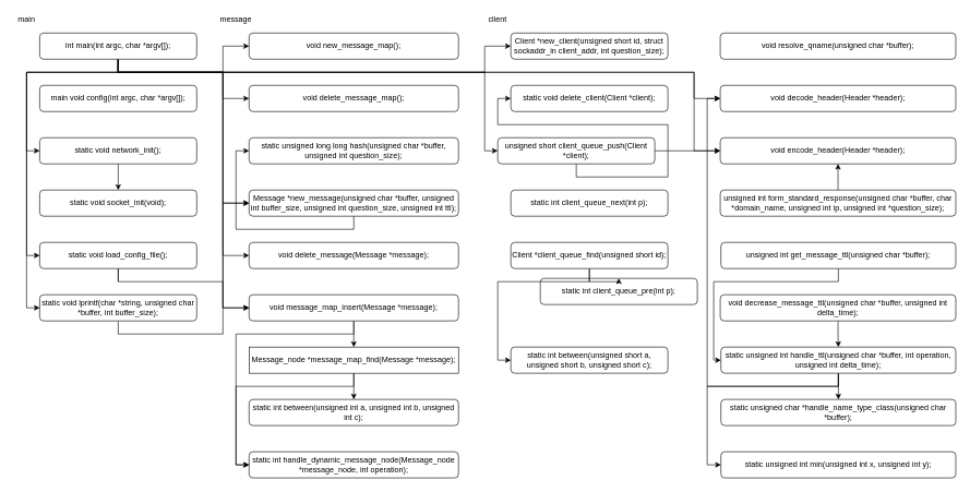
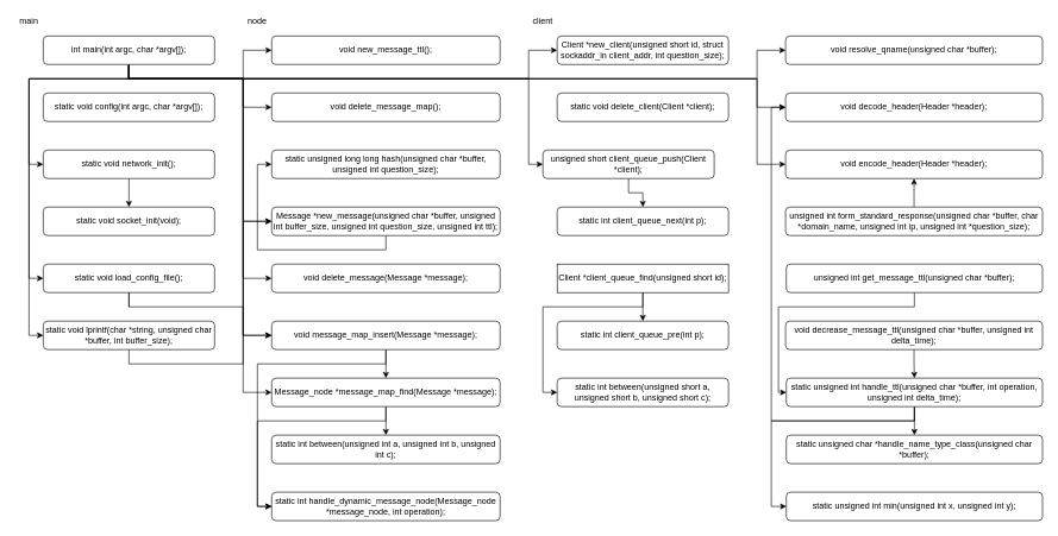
  <mxCell id="0" />
  <mxCell id="1" parent="0" />
  <mxCell id="2" value="static void socket_init(void);" style="rounded=1;whiteSpace=wrap;html=1;" parent="1" vertex="1"><mxGeometry x="60" y="290" width="240" height="40" as="geometry" /></mxCell>
- <mxCell id="3" value="main void config(int argc, char *argv[]);" style="rounded=1;whiteSpace=wrap;html=1;" parent="1" vertex="1"><mxGeometry x="60" y="130" width="240" height="40" as="geometry" /></mxCell>
+ <mxCell id="3" value="static void config(int argc, char *argv[]);" style="rounded=1;whiteSpace=wrap;html=1;" parent="1" vertex="1"><mxGeometry x="60" y="130" width="240" height="40" as="geometry" /></mxCell>
  <mxCell id="4" style="edgeStyle=orthogonalEdgeStyle;rounded=0;orthogonalLoop=1;jettySize=auto;html=1;exitX=0.5;exitY=1;exitDx=0;exitDy=0;entryX=0.5;entryY=0;entryDx=0;entryDy=0;" parent="1" source="5" target="2" edge="1"><mxGeometry relative="1" as="geometry"><Array as="points"><mxPoint x="180" y="280" /><mxPoint x="180" y="280" /></Array></mxGeometry></mxCell>
  <mxCell id="5" value="static void network_init();" style="rounded=1;whiteSpace=wrap;html=1;" parent="1" vertex="1"><mxGeometry x="60" y="210" width="240" height="40" as="geometry" /></mxCell>
  <mxCell id="6" style="edgeStyle=orthogonalEdgeStyle;rounded=0;orthogonalLoop=1;jettySize=auto;html=1;exitX=0.5;exitY=1;exitDx=0;exitDy=0;entryX=0;entryY=0.5;entryDx=0;entryDy=0;startArrow=none;" parent="1" source="67" target="45" edge="1"><mxGeometry relative="1" as="geometry" /></mxCell>
  <mxCell id="7" style="edgeStyle=orthogonalEdgeStyle;rounded=0;orthogonalLoop=1;jettySize=auto;html=1;exitX=0.5;exitY=1;exitDx=0;exitDy=0;entryX=0;entryY=0.5;entryDx=0;entryDy=0;" parent="1" source="8" target="54" edge="1"><mxGeometry relative="1" as="geometry"><Array as="points"><mxPoint x="180" y="430" /><mxPoint x="340" y="430" /><mxPoint x="340" y="470" /></Array></mxGeometry></mxCell>
  <mxCell id="8" value="static void load_config_file();" style="rounded=1;whiteSpace=wrap;html=1;" parent="1" vertex="1"><mxGeometry x="60" y="370" width="240" height="40" as="geometry" /></mxCell>
  <mxCell id="9" style="edgeStyle=orthogonalEdgeStyle;rounded=0;orthogonalLoop=1;jettySize=auto;html=1;exitX=0.5;exitY=1;exitDx=0;exitDy=0;entryX=0;entryY=0.5;entryDx=0;entryDy=0;" parent="1" source="23" target="5" edge="1"><mxGeometry relative="1" as="geometry"><Array as="points"><mxPoint x="180" y="110" /><mxPoint x="40" y="110" /><mxPoint x="40" y="230" /></Array></mxGeometry></mxCell>
  <mxCell id="10" style="edgeStyle=orthogonalEdgeStyle;rounded=0;orthogonalLoop=1;jettySize=auto;html=1;exitX=0.5;exitY=1;exitDx=0;exitDy=0;entryX=0;entryY=0.5;entryDx=0;entryDy=0;" parent="1" source="23" target="8" edge="1"><mxGeometry relative="1" as="geometry"><Array as="points"><mxPoint x="180" y="110" /><mxPoint x="40" y="110" /><mxPoint x="40" y="390" /></Array></mxGeometry></mxCell>
  <mxCell id="11" style="edgeStyle=orthogonalEdgeStyle;rounded=0;orthogonalLoop=1;jettySize=auto;html=1;exitX=0.5;exitY=1;exitDx=0;exitDy=0;entryX=0;entryY=0.5;entryDx=0;entryDy=0;" parent="1" source="23" target="25" edge="1"><mxGeometry relative="1" as="geometry"><Array as="points"><mxPoint x="180" y="110" /><mxPoint x="1060" y="110" /><mxPoint x="1060" y="150" /></Array></mxGeometry></mxCell>
  <mxCell id="12" style="edgeStyle=orthogonalEdgeStyle;rounded=0;orthogonalLoop=1;jettySize=auto;html=1;exitX=0.5;exitY=1;exitDx=0;exitDy=0;entryX=0;entryY=0.5;entryDx=0;entryDy=0;" parent="1" source="23" target="26" edge="1"><mxGeometry relative="1" as="geometry"><Array as="points"><mxPoint x="180" y="110" /><mxPoint x="1060" y="110" /><mxPoint x="1060" y="230" /></Array></mxGeometry></mxCell>
  <mxCell id="13" style="edgeStyle=orthogonalEdgeStyle;rounded=0;orthogonalLoop=1;jettySize=auto;html=1;exitX=0.5;exitY=1;exitDx=0;exitDy=0;entryX=0;entryY=0.5;entryDx=0;entryDy=0;" parent="1" source="23" target="45" edge="1"><mxGeometry relative="1" as="geometry"><Array as="points"><mxPoint x="180" y="110" /><mxPoint x="340" y="110" /><mxPoint x="340" y="310" /></Array></mxGeometry></mxCell>
+ <mxCell id="14" style="edgeStyle=orthogonalEdgeStyle;rounded=0;orthogonalLoop=1;jettySize=auto;html=1;exitX=0.5;exitY=1;exitDx=0;exitDy=0;entryX=0;entryY=0.5;entryDx=0;entryDy=0;" parent="1" source="23" target="51" edge="1"><mxGeometry relative="1" as="geometry"><Array as="points"><mxPoint x="180" y="110" /><mxPoint x="340" y="110" /><mxPoint x="340" y="550" /></Array></mxGeometry></mxCell>
  <mxCell id="15" style="edgeStyle=orthogonalEdgeStyle;rounded=0;orthogonalLoop=1;jettySize=auto;html=1;exitX=0.5;exitY=1;exitDx=0;exitDy=0;entryX=0;entryY=0.5;entryDx=0;entryDy=0;" parent="1" source="23" target="27" edge="1"><mxGeometry relative="1" as="geometry"><Array as="points"><mxPoint x="180" y="110" /><mxPoint x="340" y="110" /><mxPoint x="340" y="390" /></Array></mxGeometry></mxCell>
  <mxCell id="16" style="edgeStyle=orthogonalEdgeStyle;rounded=0;orthogonalLoop=1;jettySize=auto;html=1;exitX=0.5;exitY=1;exitDx=0;exitDy=0;entryX=0;entryY=0.5;entryDx=0;entryDy=0;" parent="1" source="23" target="24" edge="1"><mxGeometry relative="1" as="geometry"><Array as="points"><mxPoint x="180" y="110" /><mxPoint x="340" y="110" /><mxPoint x="340" y="70" /></Array></mxGeometry></mxCell>
  <mxCell id="17" style="edgeStyle=orthogonalEdgeStyle;rounded=0;orthogonalLoop=1;jettySize=auto;html=1;exitX=0.5;exitY=1;exitDx=0;exitDy=0;entryX=0;entryY=0.5;entryDx=0;entryDy=0;" parent="1" source="23" target="55" edge="1"><mxGeometry relative="1" as="geometry"><Array as="points"><mxPoint x="180" y="110" /><mxPoint x="740" y="110" /><mxPoint x="740" y="70" /></Array></mxGeometry></mxCell>
  <mxCell id="18" style="edgeStyle=orthogonalEdgeStyle;rounded=0;orthogonalLoop=1;jettySize=auto;html=1;exitX=0.5;exitY=1;exitDx=0;exitDy=0;entryX=0;entryY=0.5;entryDx=0;entryDy=0;" parent="1" source="23" target="61" edge="1"><mxGeometry relative="1" as="geometry"><Array as="points"><mxPoint x="180" y="110" /><mxPoint x="740" y="110" /><mxPoint x="740" y="230" /></Array></mxGeometry></mxCell>
  <mxCell id="19" style="edgeStyle=orthogonalEdgeStyle;rounded=0;orthogonalLoop=1;jettySize=auto;html=1;exitX=0.5;exitY=1;exitDx=0;exitDy=0;entryX=0;entryY=0.5;entryDx=0;entryDy=0;" parent="1" source="23" target="54" edge="1"><mxGeometry relative="1" as="geometry"><Array as="points"><mxPoint x="180" y="110" /><mxPoint x="340" y="110" /><mxPoint x="340" y="470" /></Array></mxGeometry></mxCell>
  <mxCell id="20" style="edgeStyle=orthogonalEdgeStyle;rounded=0;orthogonalLoop=1;jettySize=auto;html=1;exitX=0.5;exitY=1;exitDx=0;exitDy=0;entryX=0;entryY=0.5;entryDx=0;entryDy=0;" parent="1" source="23" target="46" edge="1"><mxGeometry relative="1" as="geometry"><Array as="points"><mxPoint x="180" y="110" /><mxPoint x="340" y="110" /><mxPoint x="340" y="150" /></Array></mxGeometry></mxCell>
  <mxCell id="21" style="edgeStyle=orthogonalEdgeStyle;rounded=0;orthogonalLoop=1;jettySize=auto;html=1;exitX=0.5;exitY=1;exitDx=0;exitDy=0;entryX=0;entryY=0.5;entryDx=0;entryDy=0;" parent="1" source="23" target="67" edge="1"><mxGeometry relative="1" as="geometry"><Array as="points"><mxPoint x="180" y="110" /><mxPoint x="40" y="110" /><mxPoint x="40" y="470" /></Array></mxGeometry></mxCell>
+ <mxCell id="22" style="edgeStyle=orthogonalEdgeStyle;rounded=0;orthogonalLoop=1;jettySize=auto;html=1;exitX=0.5;exitY=1;exitDx=0;exitDy=0;entryX=0;entryY=0.5;entryDx=0;entryDy=0;" edge="1" parent="1" source="23" target="66"><mxGeometry relative="1" as="geometry"><Array as="points"><mxPoint x="180" y="110" /><mxPoint x="1060" y="110" /><mxPoint x="1060" y="70" /></Array></mxGeometry></mxCell>
  <mxCell id="23" value="int main(int argc, char *argv[]);" style="rounded=1;whiteSpace=wrap;html=1;" parent="1" vertex="1"><mxGeometry x="60" y="50" width="240" height="40" as="geometry" /></mxCell>
- <mxCell id="24" value="void new_message_map();" style="rounded=1;whiteSpace=wrap;html=1;" parent="1" vertex="1"><mxGeometry x="380" y="50" width="320" height="40" as="geometry" /></mxCell>
+ <mxCell id="24" value="void new_message_ttl();" style="rounded=1;whiteSpace=wrap;html=1;" parent="1" vertex="1"><mxGeometry x="380" y="50" width="320" height="40" as="geometry" /></mxCell>
  <mxCell id="25" value="void decode_header(Header *header);" style="rounded=1;whiteSpace=wrap;html=1;" parent="1" vertex="1"><mxGeometry x="1100" y="130" width="360" height="40" as="geometry" /></mxCell>
  <mxCell id="26" value="void encode_header(Header *header);" style="rounded=1;whiteSpace=wrap;html=1;" parent="1" vertex="1"><mxGeometry x="1100" y="210" width="360" height="40" as="geometry" /></mxCell>
  <mxCell id="27" value="void delete_message(Message *message);" style="rounded=1;whiteSpace=wrap;html=1;" parent="1" vertex="1"><mxGeometry x="380" y="370" width="320" height="40" as="geometry" /></mxCell>
  <mxCell id="28" value="main" style="text;html=1;strokeColor=none;fillColor=none;align=center;verticalAlign=middle;whiteSpace=wrap;rounded=0;" parent="1" vertex="1"><mxGeometry x="20" y="20" width="40" height="20" as="geometry" /></mxCell>
- <mxCell id="29" value="message" style="text;html=1;strokeColor=none;fillColor=none;align=center;verticalAlign=middle;whiteSpace=wrap;rounded=0;" parent="1" vertex="1"><mxGeometry x="340" y="20" width="40" height="20" as="geometry" /></mxCell>
+ <mxCell id="29" value="node" style="text;html=1;strokeColor=none;fillColor=none;align=center;verticalAlign=middle;whiteSpace=wrap;rounded=0;" parent="1" vertex="1"><mxGeometry x="340" y="20" width="40" height="20" as="geometry" /></mxCell>
  <mxCell id="30" value="client" style="text;html=1;strokeColor=none;fillColor=none;align=center;verticalAlign=middle;whiteSpace=wrap;rounded=0;" parent="1" vertex="1"><mxGeometry x="740" y="20" width="40" height="20" as="geometry" /></mxCell>
  <mxCell id="31" style="edgeStyle=orthogonalEdgeStyle;rounded=0;orthogonalLoop=1;jettySize=auto;html=1;exitX=0.5;exitY=0;exitDx=0;exitDy=0;entryX=0.5;entryY=1;entryDx=0;entryDy=0;" parent="1" source="32" target="26" edge="1"><mxGeometry relative="1" as="geometry"><Array as="points" /></mxGeometry></mxCell>
  <mxCell id="32" value="unsigned int form_standard_response(unsigned char *buffer, char *domain_name, unsigned int ip, unsigned int *question_size);" style="rounded=1;whiteSpace=wrap;html=1;" parent="1" vertex="1"><mxGeometry x="1100" y="290" width="360" height="40" as="geometry" /></mxCell>
  <mxCell id="33" value="static unsigned char *handle_name_type_class(unsigned char *buffer);" style="rounded=1;whiteSpace=wrap;html=1;" parent="1" vertex="1"><mxGeometry x="1101" y="610" width="359" height="40" as="geometry" /></mxCell>
  <mxCell id="34" value="static unsigned int min(unsigned int x, unsigned int y);" style="rounded=1;whiteSpace=wrap;html=1;" parent="1" vertex="1"><mxGeometry x="1101" y="690" width="359" height="40" as="geometry" /></mxCell>
  <mxCell id="35" style="edgeStyle=orthogonalEdgeStyle;rounded=0;orthogonalLoop=1;jettySize=auto;html=1;exitX=0.5;exitY=1;exitDx=0;exitDy=0;entryX=0;entryY=0.5;entryDx=0;entryDy=0;" parent="1" source="38" target="25" edge="1"><mxGeometry relative="1" as="geometry" /></mxCell>
  <mxCell id="36" value="" style="edgeStyle=orthogonalEdgeStyle;rounded=0;orthogonalLoop=1;jettySize=auto;html=1;" parent="1" source="38" target="33" edge="1"><mxGeometry relative="1" as="geometry" /></mxCell>
  <mxCell id="37" style="edgeStyle=orthogonalEdgeStyle;rounded=0;orthogonalLoop=1;jettySize=auto;html=1;exitX=0.5;exitY=1;exitDx=0;exitDy=0;entryX=0;entryY=0.5;entryDx=0;entryDy=0;" parent="1" source="38" target="34" edge="1"><mxGeometry relative="1" as="geometry"><Array as="points"><mxPoint x="1280" y="590" /><mxPoint x="1080" y="590" /><mxPoint x="1080" y="710" /></Array></mxGeometry></mxCell>
  <mxCell id="38" value="static unsigned int handle_ttl(unsigned char *buffer, int operation, unsigned int delta_time);" style="rounded=1;whiteSpace=wrap;html=1;" parent="1" vertex="1"><mxGeometry x="1101" y="530" width="359" height="40" as="geometry" /></mxCell>
  <mxCell id="39" style="edgeStyle=orthogonalEdgeStyle;rounded=0;orthogonalLoop=1;jettySize=auto;html=1;exitX=0.5;exitY=1;exitDx=0;exitDy=0;entryX=0;entryY=0.5;entryDx=0;entryDy=0;" parent="1" source="40" target="38" edge="1"><mxGeometry relative="1" as="geometry"><Array as="points"><mxPoint x="1280" y="430" /><mxPoint x="1090" y="430" /><mxPoint x="1090" y="550" /></Array></mxGeometry></mxCell>
  <mxCell id="40" value="unsigned int get_message_ttl(unsigned char *buffer);" style="rounded=1;whiteSpace=wrap;html=1;" parent="1" vertex="1"><mxGeometry x="1101" y="370" width="359" height="40" as="geometry" /></mxCell>
  <mxCell id="41" value="" style="edgeStyle=orthogonalEdgeStyle;rounded=0;orthogonalLoop=1;jettySize=auto;html=1;entryX=0.5;entryY=0;entryDx=0;entryDy=0;" parent="1" source="42" target="38" edge="1"><mxGeometry relative="1" as="geometry" /></mxCell>
  <mxCell id="42" value="void decrease_message_ttl(unsigned char *buffer, unsigned int delta_time);" style="rounded=1;whiteSpace=wrap;html=1;" parent="1" vertex="1"><mxGeometry x="1100" y="450" width="360" height="40" as="geometry" /></mxCell>
  <mxCell id="43" value="static unsigned long long hash(unsigned char *buffer, unsigned int question_size);" style="rounded=1;whiteSpace=wrap;html=1;" parent="1" vertex="1"><mxGeometry x="380" y="210" width="320" height="40" as="geometry" /></mxCell>
  <mxCell id="44" style="edgeStyle=orthogonalEdgeStyle;rounded=0;orthogonalLoop=1;jettySize=auto;html=1;exitX=0.5;exitY=1;exitDx=0;exitDy=0;entryX=0;entryY=0.5;entryDx=0;entryDy=0;" parent="1" source="45" target="43" edge="1"><mxGeometry relative="1" as="geometry"><Array as="points"><mxPoint x="540" y="350" /><mxPoint x="360" y="350" /><mxPoint x="360" y="230" /></Array></mxGeometry></mxCell>
  <mxCell id="45" value="Message *new_message(unsigned char *buffer, unsigned int buffer_size, unsigned int question_size, unsigned int ttl);" style="rounded=1;whiteSpace=wrap;html=1;" parent="1" vertex="1"><mxGeometry x="380" y="290" width="320" height="40" as="geometry" /></mxCell>
  <mxCell id="46" value="void delete_message_map();" style="rounded=1;whiteSpace=wrap;html=1;" parent="1" vertex="1"><mxGeometry x="380" y="130" width="320" height="40" as="geometry" /></mxCell>
  <mxCell id="47" value="static int between(unsigned int a, unsigned int b, unsigned int c);" style="rounded=1;whiteSpace=wrap;html=1;" parent="1" vertex="1"><mxGeometry x="380" y="610" width="320" height="40" as="geometry" /></mxCell>
  <mxCell id="48" value="static int handle_dynamic_message_node(Message_node *message_node, int operation);" style="rounded=1;whiteSpace=wrap;html=1;" parent="1" vertex="1"><mxGeometry x="380" y="690" width="320" height="40" as="geometry" /></mxCell>
  <mxCell id="49" value="" style="edgeStyle=orthogonalEdgeStyle;rounded=0;orthogonalLoop=1;jettySize=auto;html=1;exitX=0.5;exitY=1;exitDx=0;exitDy=0;entryX=0;entryY=0.5;entryDx=0;entryDy=0;" parent="1" source="51" target="48" edge="1"><mxGeometry relative="1" as="geometry"><Array as="points"><mxPoint x="540" y="590" /><mxPoint x="360" y="590" /><mxPoint x="360" y="710" /></Array></mxGeometry></mxCell>
  <mxCell id="50" value="" style="edgeStyle=orthogonalEdgeStyle;rounded=0;orthogonalLoop=1;jettySize=auto;html=1;" parent="1" source="51" target="47" edge="1"><mxGeometry relative="1" as="geometry" /></mxCell>
- <mxCell id="51" value="Message_node *message_map_find(Message *message);" style="whiteSpace=wrap;html=1;rounded=0;" parent="1" vertex="1"><mxGeometry x="380" y="530" width="320" height="40" as="geometry" /></mxCell>
+ <mxCell id="51" value="Message_node *message_map_find(Message *message);" style="rounded=1;whiteSpace=wrap;html=1;" parent="1" vertex="1"><mxGeometry x="380" y="530" width="320" height="40" as="geometry" /></mxCell>
  <mxCell id="52" value="" style="edgeStyle=orthogonalEdgeStyle;rounded=0;orthogonalLoop=1;jettySize=auto;html=1;" parent="1" source="54" target="51" edge="1"><mxGeometry relative="1" as="geometry" /></mxCell>
  <mxCell id="53" style="edgeStyle=orthogonalEdgeStyle;rounded=0;orthogonalLoop=1;jettySize=auto;html=1;exitX=0.5;exitY=1;exitDx=0;exitDy=0;entryX=0;entryY=0.5;entryDx=0;entryDy=0;" parent="1" source="54" target="48" edge="1"><mxGeometry relative="1" as="geometry"><Array as="points"><mxPoint x="540" y="510" /><mxPoint x="360" y="510" /><mxPoint x="360" y="710" /></Array></mxGeometry></mxCell>
  <mxCell id="54" value="void message_map_insert(Message *message);" style="rounded=1;whiteSpace=wrap;html=1;" parent="1" vertex="1"><mxGeometry x="380" y="450" width="320" height="40" as="geometry" /></mxCell>
  <mxCell id="55" value="Client *new_client(unsigned short id, struct sockaddr_in client_addr, int question_size);" style="rounded=1;whiteSpace=wrap;html=1;" parent="1" vertex="1"><mxGeometry x="780" y="50" width="240" height="40" as="geometry" /></mxCell>
  <mxCell id="56" value="static void delete_client(Client *client);" style="rounded=1;whiteSpace=wrap;html=1;" parent="1" vertex="1"><mxGeometry x="780" y="130" width="240" height="40" as="geometry" /></mxCell>
- <mxCell id="57" value="static int client_queue_pre(int p);" style="rounded=1;whiteSpace=wrap;html=1;" parent="1" vertex="1"><mxGeometry x="825" y="425" width="240" height="40" as="geometry" /></mxCell>
+ <mxCell id="57" value="static int client_queue_pre(int p);" style="rounded=1;whiteSpace=wrap;html=1;" parent="1" vertex="1"><mxGeometry x="780" y="450" width="240" height="40" as="geometry" /></mxCell>
  <mxCell id="58" value="static int client_queue_next(int p);" style="rounded=1;whiteSpace=wrap;html=1;" parent="1" vertex="1"><mxGeometry x="780" y="290" width="240" height="40" as="geometry" /></mxCell>
- <mxCell id="59" value="" style="edgeStyle=orthogonalEdgeStyle;rounded=0;orthogonalLoop=1;jettySize=auto;html=1;" parent="1" source="61" target="26" edge="1"><mxGeometry relative="1" as="geometry" /></mxCell>
- <mxCell id="60" style="edgeStyle=orthogonalEdgeStyle;rounded=0;orthogonalLoop=1;jettySize=auto;html=1;exitX=0.5;exitY=1;exitDx=0;exitDy=0;entryX=0;entryY=0.5;entryDx=0;entryDy=0;" parent="1" source="61" target="56" edge="1"><mxGeometry relative="1" as="geometry" /></mxCell>
+ <mxCell id="59" value="" style="edgeStyle=orthogonalEdgeStyle;rounded=0;orthogonalLoop=1;jettySize=auto;html=1;" parent="1" source="61" target="58" edge="1"><mxGeometry relative="1" as="geometry" /></mxCell>
  <mxCell id="61" value="unsigned short client_queue_push(Client *client);" style="rounded=1;whiteSpace=wrap;html=1;" parent="1" vertex="1"><mxGeometry x="760" y="210" width="240" height="40" as="geometry" /></mxCell>
  <mxCell id="62" value="static int between(unsigned short a, unsigned short b, unsigned short c);" style="rounded=1;whiteSpace=wrap;html=1;" parent="1" vertex="1"><mxGeometry x="780" y="530" width="240" height="40" as="geometry" /></mxCell>
  <mxCell id="63" value="" style="edgeStyle=orthogonalEdgeStyle;rounded=0;orthogonalLoop=1;jettySize=auto;html=1;" parent="1" source="65" target="57" edge="1"><mxGeometry relative="1" as="geometry" /></mxCell>
  <mxCell id="64" style="edgeStyle=orthogonalEdgeStyle;rounded=0;orthogonalLoop=1;jettySize=auto;html=1;exitX=0.5;exitY=1;exitDx=0;exitDy=0;entryX=0;entryY=0.5;entryDx=0;entryDy=0;" parent="1" source="65" target="62" edge="1"><mxGeometry relative="1" as="geometry"><Array as="points"><mxPoint x="900" y="430" /><mxPoint x="760" y="430" /><mxPoint x="760" y="550" /></Array></mxGeometry></mxCell>
- <mxCell id="65" value="Client *client_queue_find(unsigned short id);" style="rounded=1;whiteSpace=wrap;html=1;" parent="1" vertex="1"><mxGeometry x="780" y="370" width="240" height="40" as="geometry" /></mxCell>
+ <mxCell id="65" value="Client *client_queue_find(unsigned short id);" style="whiteSpace=wrap;html=1;rounded=0;" parent="1" vertex="1"><mxGeometry x="780" y="370" width="240" height="40" as="geometry" /></mxCell>
  <mxCell id="66" value="void resolve_qname(unsigned char *buffer);" style="rounded=1;whiteSpace=wrap;html=1;" parent="1" vertex="1"><mxGeometry x="1100" y="50" width="360" height="40" as="geometry" /></mxCell>
  <mxCell id="67" value="static void lprintf(char *string, unsigned char *buffer, int buffer_size);" style="rounded=1;whiteSpace=wrap;html=1;" parent="1" vertex="1"><mxGeometry x="60" y="450" width="240" height="40" as="geometry" /></mxCell>
  <mxCell id="68" value="" style="edgeStyle=orthogonalEdgeStyle;rounded=0;orthogonalLoop=1;jettySize=auto;html=1;exitX=0.5;exitY=1;exitDx=0;exitDy=0;endArrow=none;" parent="1" source="8" edge="1"><mxGeometry relative="1" as="geometry"><mxPoint x="180" y="410" as="sourcePoint" /><mxPoint x="180" y="430" as="targetPoint" /></mxGeometry></mxCell>
